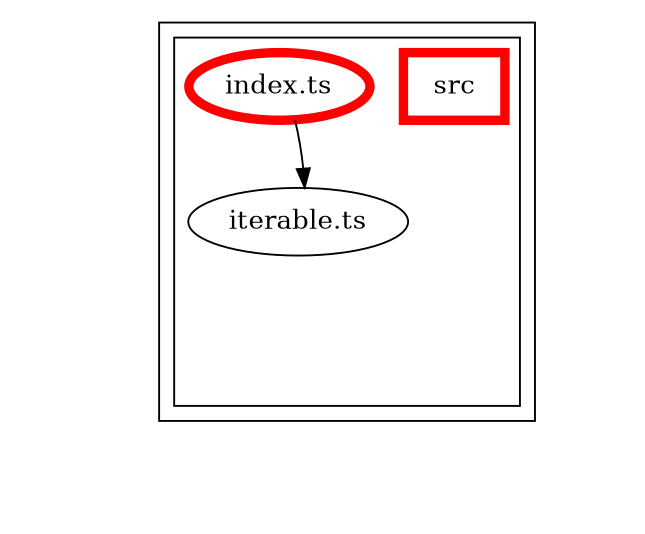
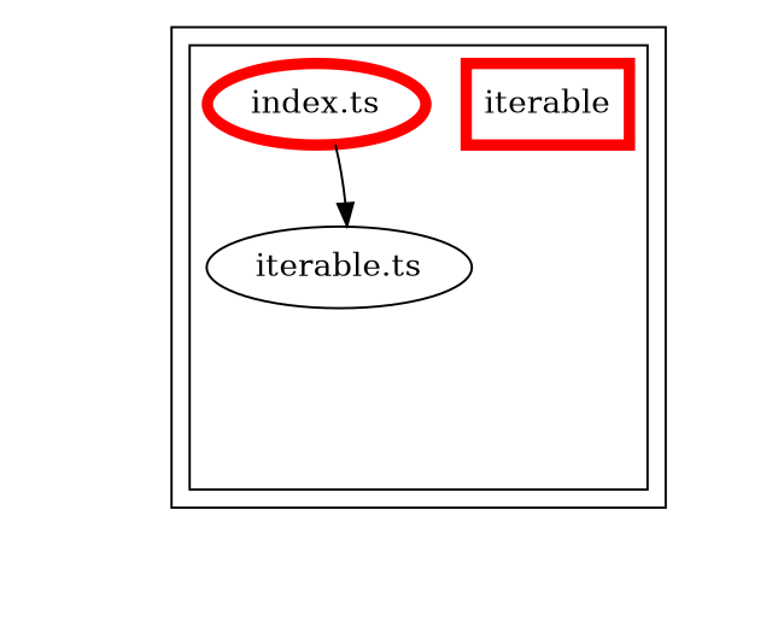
  digraph {
    compound=true
    edge [style=invis]
    n1 [label="iterable.ts"]
    exit_src [style=invis]
-   n3 [color="#ff0000" label=src penwidth=5 shape=rectangle]
+   n3 [color="#ff0000" label=iterable penwidth=5 shape=rectangle]
    n4 [color="#ff0000" label="index.ts" penwidth=5]
    "dependency-graph-[object Object]" [style=invis]
    subgraph cluster_1 {
      color="#000000"
      subgraph cluster_2 {
        color="#000000"
        n1
        exit_src
        n3
        n4
      }
    }
    n1 -> exit_src
    exit_src -> exit_src
    exit_src -> exit_src
    exit_src -> "dependency-graph-[object Object]"
    n4 -> n1
    n4 -> n1 [color=black style=solid]
    n4 -> exit_src
  }
